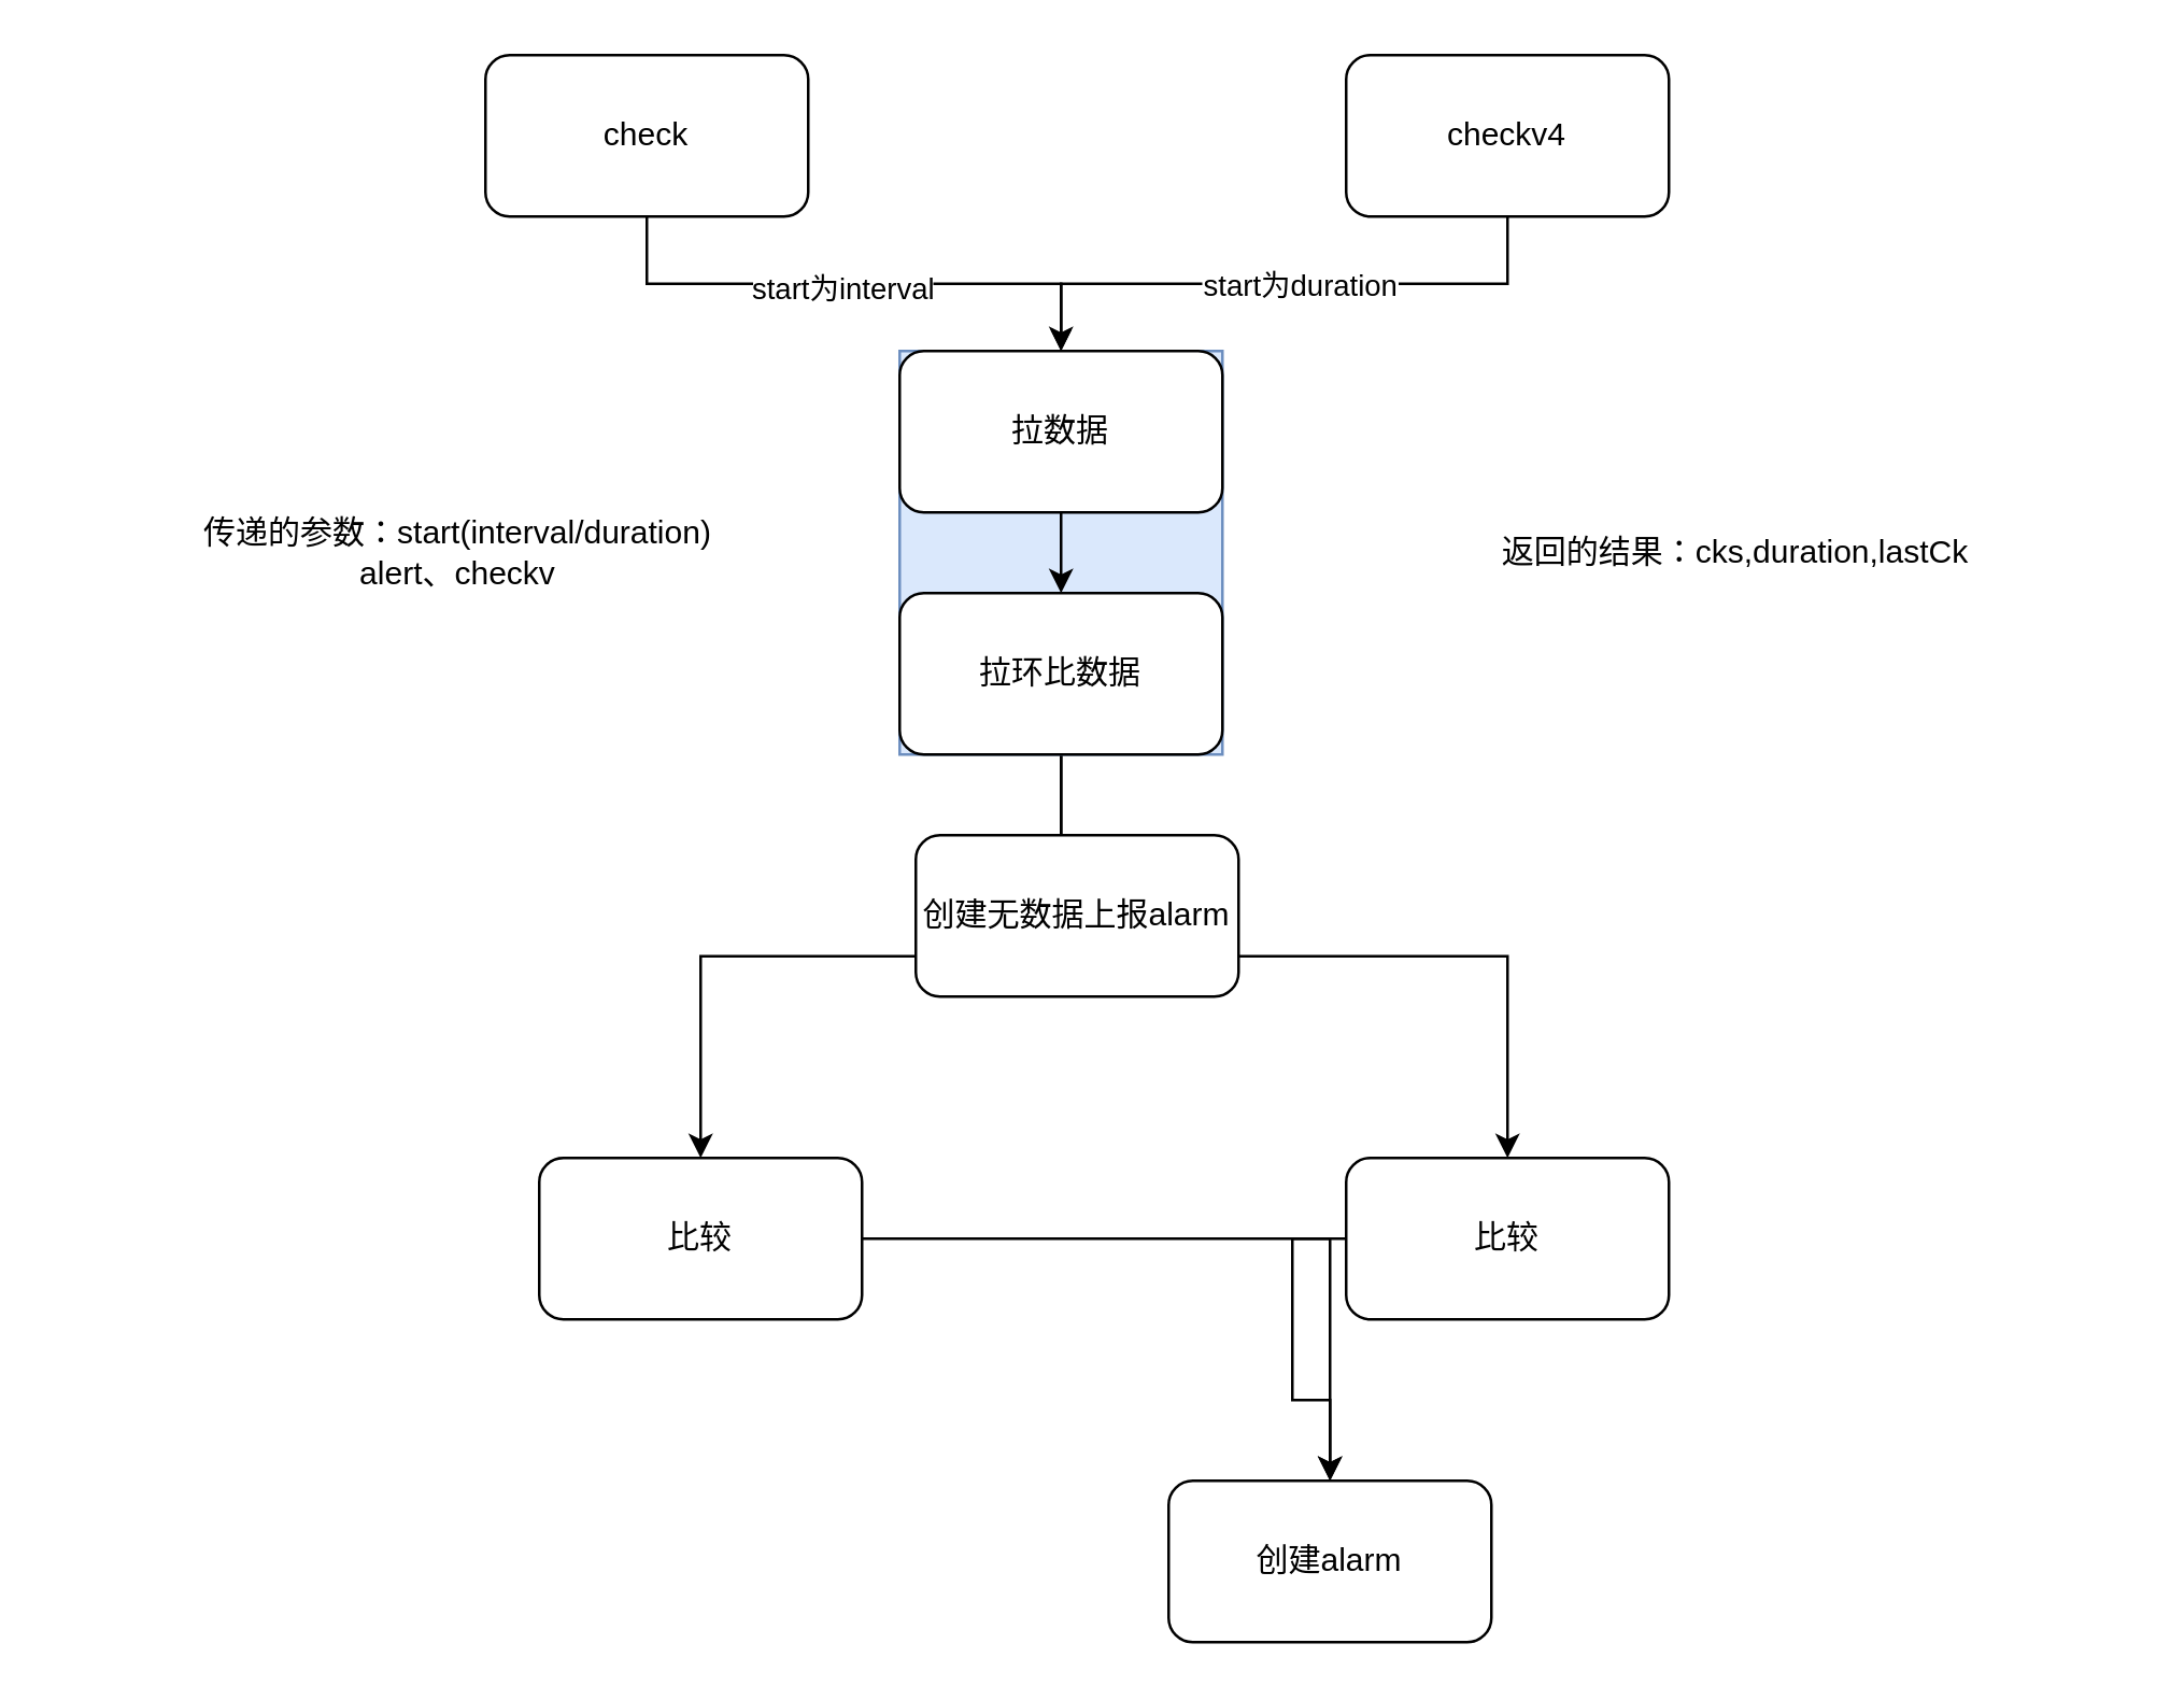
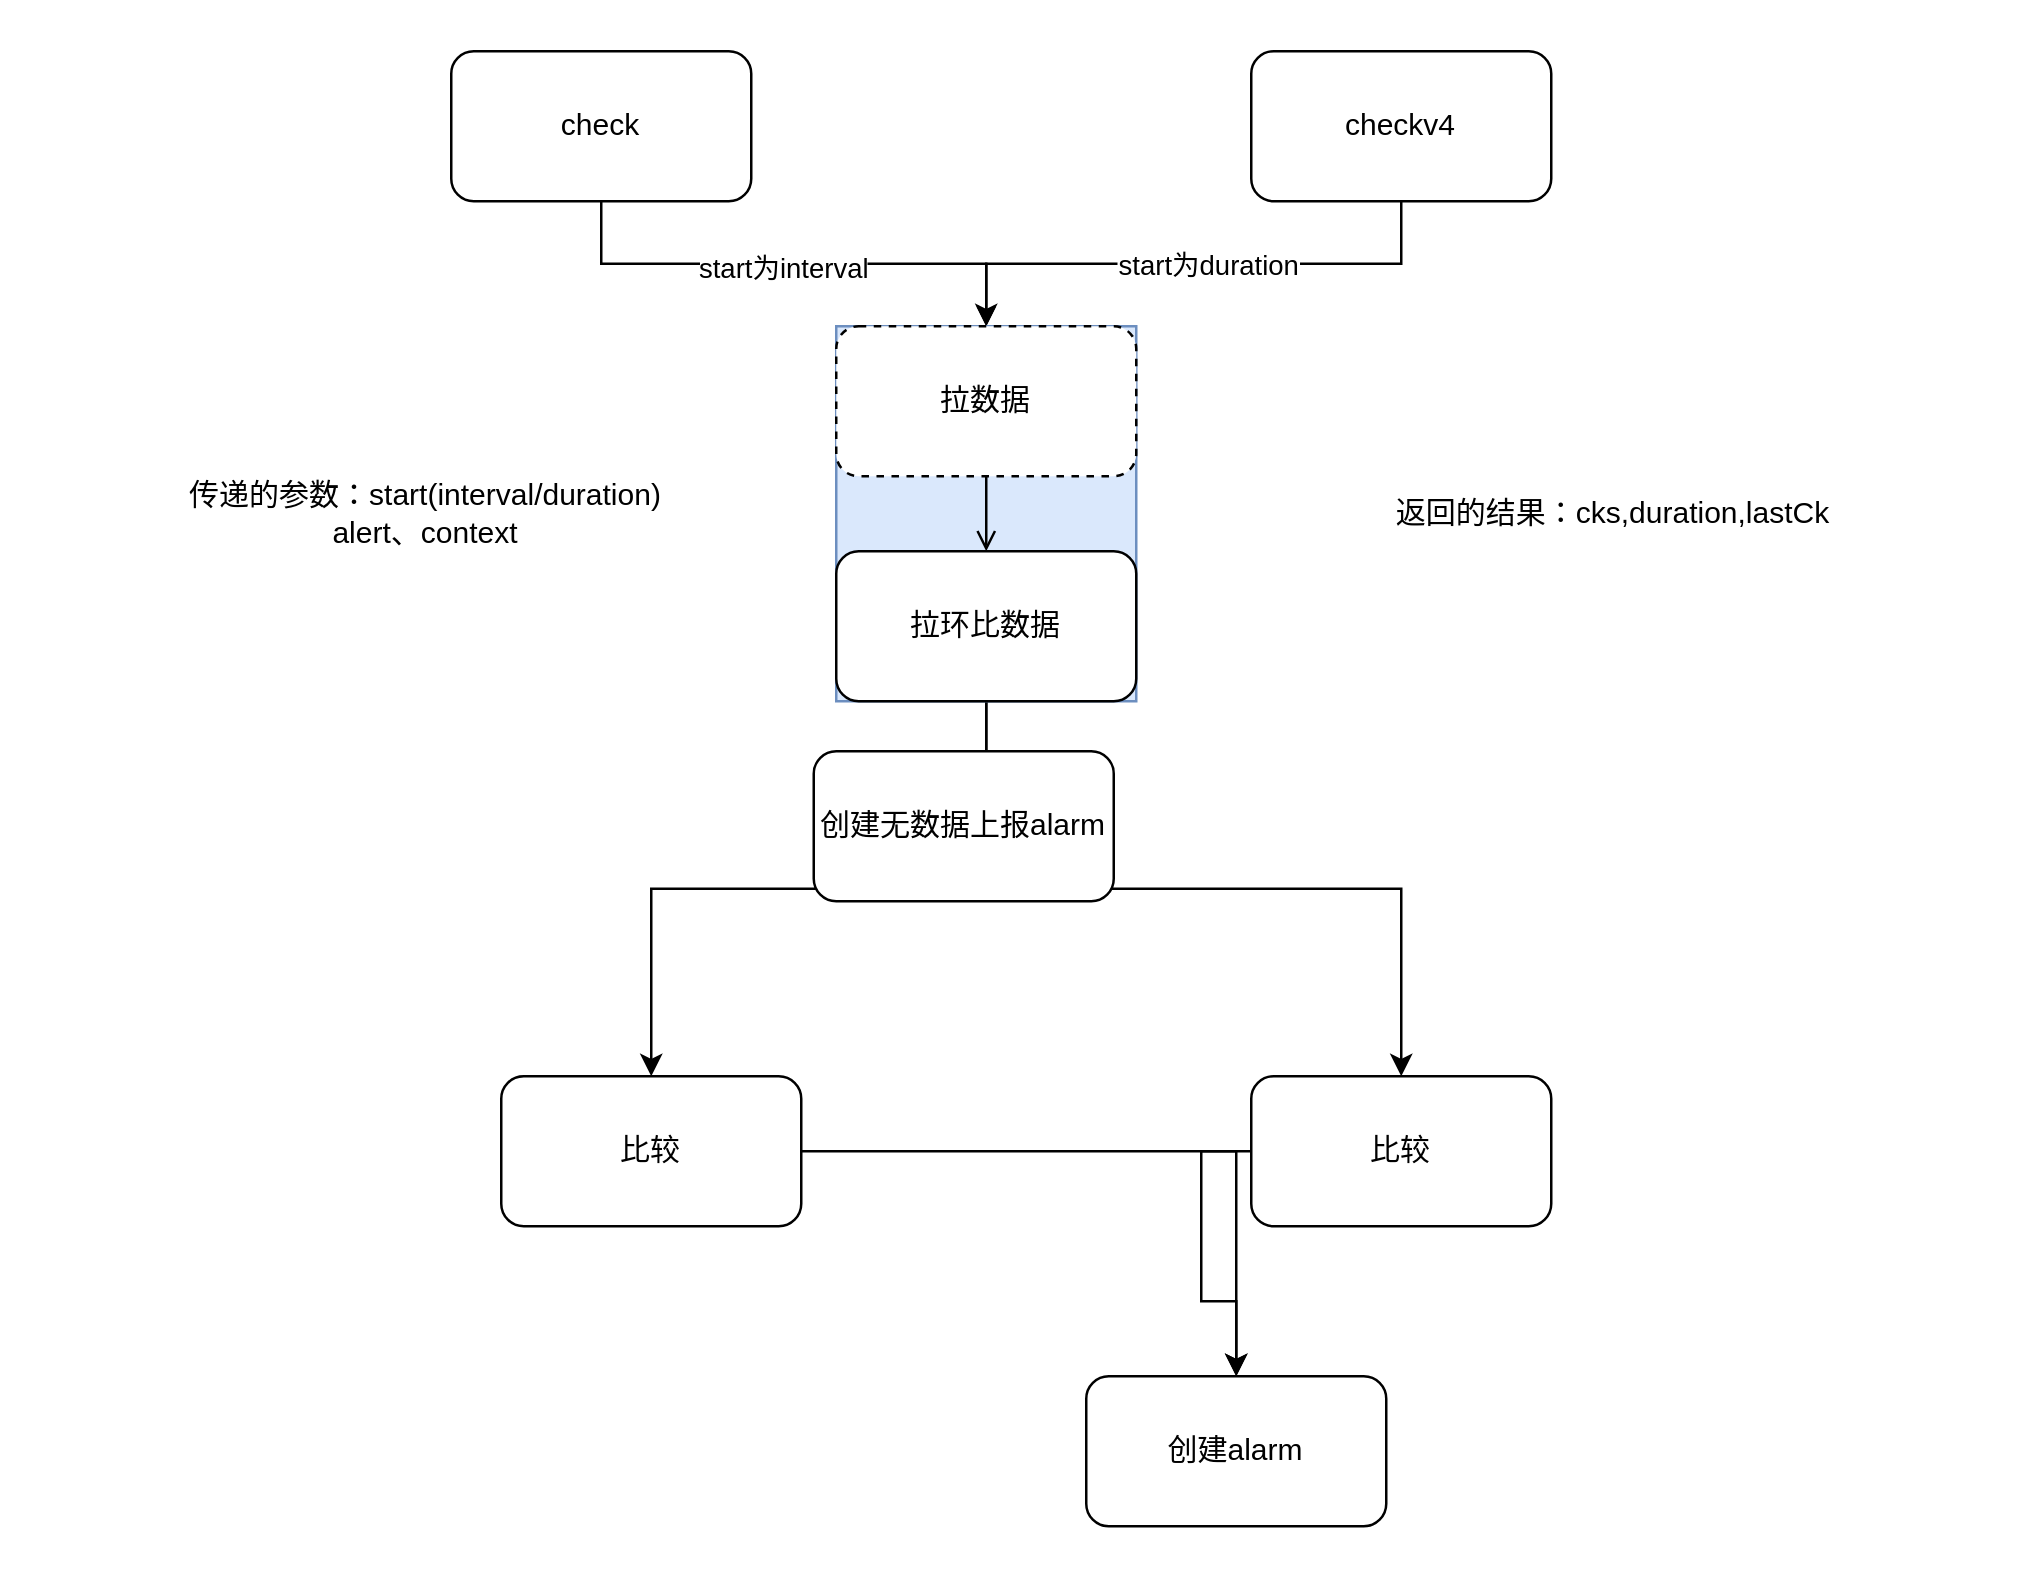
  <mxCell id="0" />
  <mxCell id="1" parent="0" />
  <mxCell id="2" style="edgeStyle=orthogonalEdgeStyle;rounded=0;orthogonalLoop=1;jettySize=auto;html=1;exitX=0.5;exitY=1;exitDx=0;exitDy=0;entryX=0.5;entryY=0;entryDx=0;entryDy=0;endArrow=open;" edge="1" parent="1" source="4" target="20"><mxGeometry relative="1" as="geometry" /></mxCell>
  <mxCell id="3" value="start为interval" style="edgeLabel;html=1;align=center;verticalAlign=middle;resizable=0;points=[];" vertex="1" connectable="0" parent="2"><mxGeometry x="-0.045" y="-1" relative="1" as="geometry"><mxPoint as="offset" /></mxGeometry></mxCell>
  <mxCell id="4" value="check" style="rounded=1;whiteSpace=wrap;html=1;" vertex="1" parent="1"><mxGeometry x="180" y="20" width="120" height="60" as="geometry" /></mxCell>
  <mxCell id="5" style="edgeStyle=orthogonalEdgeStyle;rounded=0;orthogonalLoop=1;jettySize=auto;html=1;exitX=0.5;exitY=1;exitDx=0;exitDy=0;entryX=0.5;entryY=0;entryDx=0;entryDy=0;" edge="1" parent="1" source="7" target="20"><mxGeometry relative="1" as="geometry" /></mxCell>
  <mxCell id="6" value="start为duration" style="edgeLabel;html=1;align=center;verticalAlign=middle;resizable=0;points=[];" vertex="1" connectable="0" parent="5"><mxGeometry x="-0.05" relative="1" as="geometry"><mxPoint as="offset" /></mxGeometry></mxCell>
  <mxCell id="7" value="checkv4" style="rounded=1;whiteSpace=wrap;html=1;" vertex="1" parent="1"><mxGeometry x="500" y="20" width="120" height="60" as="geometry" /></mxCell>
  <mxCell id="8" style="edgeStyle=orthogonalEdgeStyle;rounded=0;orthogonalLoop=1;jettySize=auto;html=1;exitX=0.5;exitY=1;exitDx=0;exitDy=0;" edge="1" parent="1" source="18" target="11"><mxGeometry relative="1" as="geometry" /></mxCell>
  <mxCell id="9" style="edgeStyle=orthogonalEdgeStyle;rounded=0;orthogonalLoop=1;jettySize=auto;html=1;exitX=0.5;exitY=1;exitDx=0;exitDy=0;entryX=0.5;entryY=0;entryDx=0;entryDy=0;" edge="1" parent="1" source="18" target="13"><mxGeometry relative="1" as="geometry" /></mxCell>
  <mxCell id="10" style="edgeStyle=orthogonalEdgeStyle;rounded=0;orthogonalLoop=1;jettySize=auto;html=1;entryX=0.5;entryY=0;entryDx=0;entryDy=0;" edge="1" parent="1" source="11" target="14"><mxGeometry relative="1" as="geometry" /></mxCell>
  <mxCell id="11" value="比较" style="rounded=1;whiteSpace=wrap;html=1;" vertex="1" parent="1"><mxGeometry x="200" y="430" width="120" height="60" as="geometry" /></mxCell>
  <mxCell id="12" style="edgeStyle=orthogonalEdgeStyle;rounded=0;orthogonalLoop=1;jettySize=auto;html=1;exitX=0;exitY=0.5;exitDx=0;exitDy=0;entryX=0.5;entryY=0;entryDx=0;entryDy=0;" edge="1" parent="1" source="13" target="14"><mxGeometry relative="1" as="geometry" /></mxCell>
  <mxCell id="13" value="比较" style="rounded=1;whiteSpace=wrap;html=1;" vertex="1" parent="1"><mxGeometry x="500" y="430" width="120" height="60" as="geometry" /></mxCell>
  <mxCell id="14" value="创建alarm" style="rounded=1;whiteSpace=wrap;html=1;" vertex="1" parent="1"><mxGeometry x="434" y="550" width="120" height="60" as="geometry" /></mxCell>
- <mxCell id="15" value="传递的参数：start(interval/duration)&lt;br&gt;alert、checkv" style="text;html=1;strokeColor=none;fillColor=none;align=center;verticalAlign=middle;whiteSpace=wrap;rounded=0;" vertex="1" parent="1"><mxGeometry x="20" y="190" width="300" height="30" as="geometry" /></mxCell>
+ <mxCell id="15" value="传递的参数：start(interval/duration)&lt;br&gt;alert、context" style="text;html=1;strokeColor=none;fillColor=none;align=center;verticalAlign=middle;whiteSpace=wrap;rounded=0;" vertex="1" parent="1"><mxGeometry x="20" y="190" width="300" height="30" as="geometry" /></mxCell>
  <mxCell id="16" value="返回的结果：cks,duration,lastCk" style="text;html=1;strokeColor=none;fillColor=none;align=center;verticalAlign=middle;whiteSpace=wrap;rounded=0;" vertex="1" parent="1"><mxGeometry x="500" y="190" width="290" height="30" as="geometry" /></mxCell>
  <mxCell id="17" value="" style="group;fillColor=#dae8fc;strokeColor=#6c8ebf;" vertex="1" connectable="0" parent="1"><mxGeometry x="334" y="130" width="120" height="150" as="geometry" /></mxCell>
  <mxCell id="18" value="拉环比数据" style="rounded=1;whiteSpace=wrap;html=1;movable=1;resizable=1;rotatable=1;deletable=1;editable=1;locked=0;connectable=1;" vertex="1" parent="17"><mxGeometry y="90" width="120" height="60" as="geometry" /></mxCell>
- <mxCell id="19" value="" style="edgeStyle=orthogonalEdgeStyle;rounded=0;orthogonalLoop=1;jettySize=auto;html=1;movable=1;resizable=1;rotatable=1;deletable=1;editable=1;locked=0;connectable=1;" edge="1" parent="17" source="20" target="18"><mxGeometry relative="1" as="geometry" /></mxCell>
- <mxCell id="20" value="拉数据" style="rounded=1;whiteSpace=wrap;html=1;movable=1;resizable=1;rotatable=1;deletable=1;editable=1;locked=0;connectable=1;" vertex="1" parent="17"><mxGeometry width="120" height="60" as="geometry" /></mxCell>
- <mxCell id="21" value="创建无数据上报alarm" style="rounded=1;whiteSpace=wrap;html=1;" vertex="1" parent="1"><mxGeometry x="340" y="310" width="120" height="60" as="geometry" /></mxCell>
+ <mxCell id="19" value="" style="edgeStyle=orthogonalEdgeStyle;rounded=0;orthogonalLoop=1;jettySize=auto;html=1;movable=1;resizable=1;rotatable=1;deletable=1;editable=1;locked=0;connectable=1;endArrow=open;" edge="1" parent="17" source="20" target="18"><mxGeometry relative="1" as="geometry" /></mxCell>
+ <mxCell id="20" value="拉数据" style="rounded=1;whiteSpace=wrap;html=1;movable=1;resizable=1;rotatable=1;deletable=1;editable=1;locked=0;connectable=1;dashed=1;" vertex="1" parent="17"><mxGeometry width="120" height="60" as="geometry" /></mxCell>
+ <mxCell id="21" value="创建无数据上报alarm" style="rounded=1;whiteSpace=wrap;html=1;" vertex="1" parent="1"><mxGeometry x="325" y="300" width="120" height="60" as="geometry" /></mxCell>
